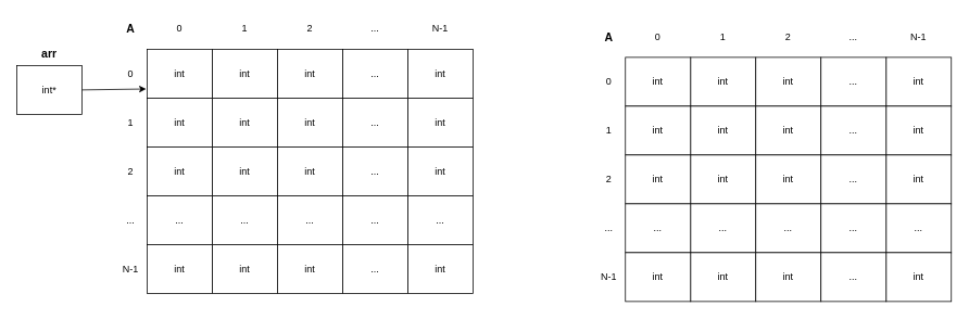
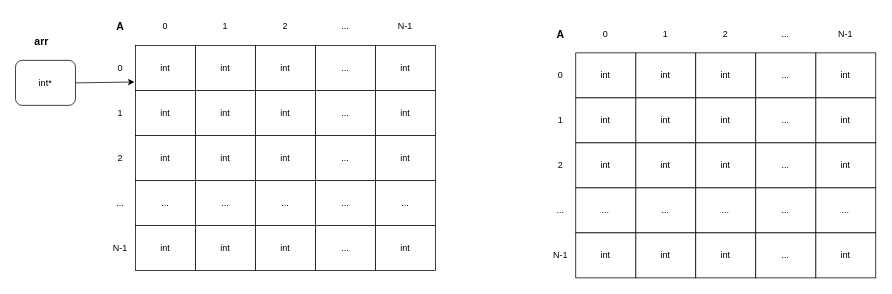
  <mxCell id="0" />
  <mxCell id="1" parent="0" />
  <mxCell id="2" value="int" style="rounded=0;whiteSpace=wrap;html=1;" vertex="1" parent="1"><mxGeometry x="260" y="60" width="80" height="60" as="geometry" /></mxCell>
  <mxCell id="3" value="int" style="rounded=0;whiteSpace=wrap;html=1;" vertex="1" parent="1"><mxGeometry x="500" y="60" width="80" height="60" as="geometry" /></mxCell>
  <mxCell id="4" value="int" style="rounded=0;whiteSpace=wrap;html=1;" vertex="1" parent="1"><mxGeometry x="340" y="60" width="80" height="60" as="geometry" /></mxCell>
  <mxCell id="5" value="int" style="rounded=0;whiteSpace=wrap;html=1;" vertex="1" parent="1"><mxGeometry x="180" y="60" width="80" height="60" as="geometry" /></mxCell>
  <mxCell id="6" value="..." style="rounded=0;whiteSpace=wrap;html=1;" vertex="1" parent="1"><mxGeometry x="420" y="60" width="80" height="60" as="geometry" /></mxCell>
  <mxCell id="7" value="int" style="rounded=0;whiteSpace=wrap;html=1;" vertex="1" parent="1"><mxGeometry x="260" y="120" width="80" height="60" as="geometry" /></mxCell>
  <mxCell id="8" value="int" style="rounded=0;whiteSpace=wrap;html=1;" vertex="1" parent="1"><mxGeometry x="500" y="120" width="80" height="60" as="geometry" /></mxCell>
  <mxCell id="9" value="int" style="rounded=0;whiteSpace=wrap;html=1;" vertex="1" parent="1"><mxGeometry x="340" y="120" width="80" height="60" as="geometry" /></mxCell>
  <mxCell id="10" value="int" style="rounded=0;whiteSpace=wrap;html=1;" vertex="1" parent="1"><mxGeometry x="180" y="120" width="80" height="60" as="geometry" /></mxCell>
  <mxCell id="11" value="..." style="rounded=0;whiteSpace=wrap;html=1;" vertex="1" parent="1"><mxGeometry x="420" y="120" width="80" height="60" as="geometry" /></mxCell>
  <mxCell id="12" value="int" style="rounded=0;whiteSpace=wrap;html=1;" vertex="1" parent="1"><mxGeometry x="260" y="180" width="80" height="60" as="geometry" /></mxCell>
  <mxCell id="13" value="int" style="rounded=0;whiteSpace=wrap;html=1;" vertex="1" parent="1"><mxGeometry x="500" y="180" width="80" height="60" as="geometry" /></mxCell>
  <mxCell id="14" value="int" style="rounded=0;whiteSpace=wrap;html=1;" vertex="1" parent="1"><mxGeometry x="340" y="180" width="80" height="60" as="geometry" /></mxCell>
  <mxCell id="15" value="int" style="rounded=0;whiteSpace=wrap;html=1;" vertex="1" parent="1"><mxGeometry x="180" y="180" width="80" height="60" as="geometry" /></mxCell>
  <mxCell id="16" value="..." style="rounded=0;whiteSpace=wrap;html=1;" vertex="1" parent="1"><mxGeometry x="420" y="180" width="80" height="60" as="geometry" /></mxCell>
  <mxCell id="17" value="..." style="rounded=0;whiteSpace=wrap;html=1;" vertex="1" parent="1"><mxGeometry x="260" y="240" width="80" height="60" as="geometry" /></mxCell>
  <mxCell id="18" value="..." style="rounded=0;whiteSpace=wrap;html=1;" vertex="1" parent="1"><mxGeometry x="500" y="240" width="80" height="60" as="geometry" /></mxCell>
  <mxCell id="19" value="..." style="rounded=0;whiteSpace=wrap;html=1;" vertex="1" parent="1"><mxGeometry x="340" y="240" width="80" height="60" as="geometry" /></mxCell>
  <mxCell id="20" value="..." style="rounded=0;whiteSpace=wrap;html=1;" vertex="1" parent="1"><mxGeometry x="180" y="240" width="80" height="60" as="geometry" /></mxCell>
  <mxCell id="21" value="..." style="rounded=0;whiteSpace=wrap;html=1;" vertex="1" parent="1"><mxGeometry x="420" y="240" width="80" height="60" as="geometry" /></mxCell>
  <mxCell id="22" value="int" style="rounded=0;whiteSpace=wrap;html=1;" vertex="1" parent="1"><mxGeometry x="260" y="300" width="80" height="60" as="geometry" /></mxCell>
  <mxCell id="23" value="int" style="rounded=0;whiteSpace=wrap;html=1;" vertex="1" parent="1"><mxGeometry x="500" y="300" width="80" height="60" as="geometry" /></mxCell>
  <mxCell id="24" value="int" style="rounded=0;whiteSpace=wrap;html=1;" vertex="1" parent="1"><mxGeometry x="340" y="300" width="80" height="60" as="geometry" /></mxCell>
  <mxCell id="25" value="int" style="rounded=0;whiteSpace=wrap;html=1;" vertex="1" parent="1"><mxGeometry x="180" y="300" width="80" height="60" as="geometry" /></mxCell>
  <mxCell id="26" value="..." style="rounded=0;whiteSpace=wrap;html=1;" vertex="1" parent="1"><mxGeometry x="420" y="300" width="80" height="60" as="geometry" /></mxCell>
  <mxCell id="27" value="0" style="text;html=1;strokeColor=none;fillColor=none;align=center;verticalAlign=middle;whiteSpace=wrap;rounded=0;" vertex="1" parent="1"><mxGeometry x="190" y="20" width="60" height="30" as="geometry" /></mxCell>
  <mxCell id="28" value="1" style="text;html=1;strokeColor=none;fillColor=none;align=center;verticalAlign=middle;whiteSpace=wrap;rounded=0;" vertex="1" parent="1"><mxGeometry x="270" y="20" width="60" height="30" as="geometry" /></mxCell>
  <mxCell id="29" value="2" style="text;html=1;strokeColor=none;fillColor=none;align=center;verticalAlign=middle;whiteSpace=wrap;rounded=0;" vertex="1" parent="1"><mxGeometry x="350" y="20" width="60" height="30" as="geometry" /></mxCell>
  <mxCell id="30" value="..." style="text;html=1;strokeColor=none;fillColor=none;align=center;verticalAlign=middle;whiteSpace=wrap;rounded=0;" vertex="1" parent="1"><mxGeometry x="430" y="20" width="60" height="30" as="geometry" /></mxCell>
  <mxCell id="31" value="N-1" style="text;html=1;strokeColor=none;fillColor=none;align=center;verticalAlign=middle;whiteSpace=wrap;rounded=0;" vertex="1" parent="1"><mxGeometry x="510" y="20" width="60" height="30" as="geometry" /></mxCell>
  <mxCell id="32" value="0" style="text;html=1;strokeColor=none;fillColor=none;align=center;verticalAlign=middle;whiteSpace=wrap;rounded=0;" vertex="1" parent="1"><mxGeometry x="130" y="75" width="60" height="30" as="geometry" /></mxCell>
  <mxCell id="33" value="1" style="text;html=1;strokeColor=none;fillColor=none;align=center;verticalAlign=middle;whiteSpace=wrap;rounded=0;" vertex="1" parent="1"><mxGeometry x="130" y="135" width="60" height="30" as="geometry" /></mxCell>
  <mxCell id="34" value="2" style="text;html=1;strokeColor=none;fillColor=none;align=center;verticalAlign=middle;whiteSpace=wrap;rounded=0;" vertex="1" parent="1"><mxGeometry x="130" y="195" width="60" height="30" as="geometry" /></mxCell>
  <mxCell id="35" value="..." style="text;html=1;strokeColor=none;fillColor=none;align=center;verticalAlign=middle;whiteSpace=wrap;rounded=0;" vertex="1" parent="1"><mxGeometry x="130" y="255" width="60" height="30" as="geometry" /></mxCell>
  <mxCell id="36" value="N-1" style="text;html=1;strokeColor=none;fillColor=none;align=center;verticalAlign=middle;whiteSpace=wrap;rounded=0;" vertex="1" parent="1"><mxGeometry x="130" y="315" width="60" height="30" as="geometry" /></mxCell>
  <mxCell id="37" value="&lt;h3&gt;&lt;font style=&quot;font-size: 14px;&quot;&gt;A&lt;/font&gt;&lt;/h3&gt;" style="text;html=1;strokeColor=none;fillColor=none;align=center;verticalAlign=middle;whiteSpace=wrap;rounded=0;" vertex="1" parent="1"><mxGeometry x="130" y="20" width="60" height="30" as="geometry" /></mxCell>
- <mxCell id="38" value="int*" style="rounded=0;whiteSpace=wrap;html=1;" vertex="1" parent="1"><mxGeometry x="20" y="80" width="80" height="60" as="geometry" /></mxCell>
- <mxCell id="39" value="&lt;h3&gt;arr&lt;br&gt;&lt;/h3&gt;" style="text;html=1;strokeColor=none;fillColor=none;align=center;verticalAlign=middle;whiteSpace=wrap;rounded=0;" vertex="1" parent="1"><mxGeometry x="30" y="50" width="60" height="30" as="geometry" /></mxCell>
+ <mxCell id="38" value="int*" style="whiteSpace=wrap;html=1;rounded=1;" vertex="1" parent="1"><mxGeometry x="20" y="80" width="80" height="60" as="geometry" /></mxCell>
+ <mxCell id="39" value="&lt;h3&gt;arr&lt;br&gt;&lt;/h3&gt;" style="text;html=1;strokeColor=none;fillColor=none;align=center;verticalAlign=middle;whiteSpace=wrap;rounded=0;" vertex="1" parent="1"><mxGeometry x="25" y="40" width="60" height="30" as="geometry" /></mxCell>
  <mxCell id="40" value="" style="endArrow=classic;html=1;rounded=0;exitX=1;exitY=0.5;exitDx=0;exitDy=0;entryX=-0.016;entryY=0.814;entryDx=0;entryDy=0;entryPerimeter=0;" edge="1" parent="1" source="38" target="5"><mxGeometry width="50" height="50" relative="1" as="geometry"><mxPoint x="250" y="220" as="sourcePoint" /><mxPoint x="300" y="170" as="targetPoint" /></mxGeometry></mxCell>
  <mxCell id="41" value="int" style="rounded=0;whiteSpace=wrap;html=1;" vertex="1" parent="1"><mxGeometry x="847" y="70" width="80" height="60" as="geometry" /></mxCell>
  <mxCell id="42" value="int" style="rounded=0;whiteSpace=wrap;html=1;" vertex="1" parent="1"><mxGeometry x="1087" y="70" width="80" height="60" as="geometry" /></mxCell>
  <mxCell id="43" value="int" style="rounded=0;whiteSpace=wrap;html=1;" vertex="1" parent="1"><mxGeometry x="927" y="70" width="80" height="60" as="geometry" /></mxCell>
  <mxCell id="44" value="int" style="rounded=0;whiteSpace=wrap;html=1;" vertex="1" parent="1"><mxGeometry x="767" y="70" width="80" height="60" as="geometry" /></mxCell>
  <mxCell id="45" value="..." style="rounded=0;whiteSpace=wrap;html=1;" vertex="1" parent="1"><mxGeometry x="1007" y="70" width="80" height="60" as="geometry" /></mxCell>
  <mxCell id="46" value="int" style="rounded=0;whiteSpace=wrap;html=1;" vertex="1" parent="1"><mxGeometry x="847" y="130" width="80" height="60" as="geometry" /></mxCell>
  <mxCell id="47" value="int" style="rounded=0;whiteSpace=wrap;html=1;" vertex="1" parent="1"><mxGeometry x="1087" y="130" width="80" height="60" as="geometry" /></mxCell>
  <mxCell id="48" value="int" style="rounded=0;whiteSpace=wrap;html=1;" vertex="1" parent="1"><mxGeometry x="927" y="130" width="80" height="60" as="geometry" /></mxCell>
  <mxCell id="49" value="int" style="rounded=0;whiteSpace=wrap;html=1;" vertex="1" parent="1"><mxGeometry x="767" y="130" width="80" height="60" as="geometry" /></mxCell>
  <mxCell id="50" value="..." style="rounded=0;whiteSpace=wrap;html=1;" vertex="1" parent="1"><mxGeometry x="1007" y="130" width="80" height="60" as="geometry" /></mxCell>
  <mxCell id="51" value="int" style="rounded=0;whiteSpace=wrap;html=1;" vertex="1" parent="1"><mxGeometry x="847" y="190" width="80" height="60" as="geometry" /></mxCell>
  <mxCell id="52" value="int" style="rounded=0;whiteSpace=wrap;html=1;" vertex="1" parent="1"><mxGeometry x="1087" y="190" width="80" height="60" as="geometry" /></mxCell>
  <mxCell id="53" value="int" style="rounded=0;whiteSpace=wrap;html=1;" vertex="1" parent="1"><mxGeometry x="927" y="190" width="80" height="60" as="geometry" /></mxCell>
  <mxCell id="54" value="int" style="rounded=0;whiteSpace=wrap;html=1;" vertex="1" parent="1"><mxGeometry x="767" y="190" width="80" height="60" as="geometry" /></mxCell>
  <mxCell id="55" value="..." style="rounded=0;whiteSpace=wrap;html=1;" vertex="1" parent="1"><mxGeometry x="1007" y="190" width="80" height="60" as="geometry" /></mxCell>
  <mxCell id="56" value="..." style="rounded=0;whiteSpace=wrap;html=1;" vertex="1" parent="1"><mxGeometry x="847" y="250" width="80" height="60" as="geometry" /></mxCell>
  <mxCell id="57" value="..." style="rounded=0;whiteSpace=wrap;html=1;" vertex="1" parent="1"><mxGeometry x="1087" y="250" width="80" height="60" as="geometry" /></mxCell>
  <mxCell id="58" value="..." style="rounded=0;whiteSpace=wrap;html=1;" vertex="1" parent="1"><mxGeometry x="927" y="250" width="80" height="60" as="geometry" /></mxCell>
  <mxCell id="59" value="..." style="rounded=0;whiteSpace=wrap;html=1;" vertex="1" parent="1"><mxGeometry x="767" y="250" width="80" height="60" as="geometry" /></mxCell>
  <mxCell id="60" value="..." style="rounded=0;whiteSpace=wrap;html=1;" vertex="1" parent="1"><mxGeometry x="1007" y="250" width="80" height="60" as="geometry" /></mxCell>
  <mxCell id="61" value="int" style="rounded=0;whiteSpace=wrap;html=1;" vertex="1" parent="1"><mxGeometry x="847" y="310" width="80" height="60" as="geometry" /></mxCell>
  <mxCell id="62" value="int" style="rounded=0;whiteSpace=wrap;html=1;" vertex="1" parent="1"><mxGeometry x="1087" y="310" width="80" height="60" as="geometry" /></mxCell>
  <mxCell id="63" value="int" style="rounded=0;whiteSpace=wrap;html=1;" vertex="1" parent="1"><mxGeometry x="927" y="310" width="80" height="60" as="geometry" /></mxCell>
  <mxCell id="64" value="int" style="rounded=0;whiteSpace=wrap;html=1;" vertex="1" parent="1"><mxGeometry x="767" y="310" width="80" height="60" as="geometry" /></mxCell>
  <mxCell id="65" value="..." style="rounded=0;whiteSpace=wrap;html=1;" vertex="1" parent="1"><mxGeometry x="1007" y="310" width="80" height="60" as="geometry" /></mxCell>
  <mxCell id="66" value="0" style="text;html=1;strokeColor=none;fillColor=none;align=center;verticalAlign=middle;whiteSpace=wrap;rounded=0;" vertex="1" parent="1"><mxGeometry x="777" y="30" width="60" height="30" as="geometry" /></mxCell>
  <mxCell id="67" value="1" style="text;html=1;strokeColor=none;fillColor=none;align=center;verticalAlign=middle;whiteSpace=wrap;rounded=0;" vertex="1" parent="1"><mxGeometry x="857" y="30" width="60" height="30" as="geometry" /></mxCell>
  <mxCell id="68" value="2" style="text;html=1;strokeColor=none;fillColor=none;align=center;verticalAlign=middle;whiteSpace=wrap;rounded=0;" vertex="1" parent="1"><mxGeometry x="937" y="30" width="60" height="30" as="geometry" /></mxCell>
  <mxCell id="69" value="..." style="text;html=1;strokeColor=none;fillColor=none;align=center;verticalAlign=middle;whiteSpace=wrap;rounded=0;" vertex="1" parent="1"><mxGeometry x="1017" y="30" width="60" height="30" as="geometry" /></mxCell>
  <mxCell id="70" value="N-1" style="text;html=1;strokeColor=none;fillColor=none;align=center;verticalAlign=middle;whiteSpace=wrap;rounded=0;" vertex="1" parent="1"><mxGeometry x="1097" y="30" width="60" height="30" as="geometry" /></mxCell>
  <mxCell id="71" value="0" style="text;html=1;strokeColor=none;fillColor=none;align=center;verticalAlign=middle;whiteSpace=wrap;rounded=0;" vertex="1" parent="1"><mxGeometry x="717" y="85" width="60" height="30" as="geometry" /></mxCell>
  <mxCell id="72" value="1" style="text;html=1;strokeColor=none;fillColor=none;align=center;verticalAlign=middle;whiteSpace=wrap;rounded=0;" vertex="1" parent="1"><mxGeometry x="717" y="145" width="60" height="30" as="geometry" /></mxCell>
  <mxCell id="73" value="2" style="text;html=1;strokeColor=none;fillColor=none;align=center;verticalAlign=middle;whiteSpace=wrap;rounded=0;" vertex="1" parent="1"><mxGeometry x="717" y="205" width="60" height="30" as="geometry" /></mxCell>
  <mxCell id="74" value="..." style="text;html=1;strokeColor=none;fillColor=none;align=center;verticalAlign=middle;whiteSpace=wrap;rounded=0;" vertex="1" parent="1"><mxGeometry x="717" y="265" width="60" height="30" as="geometry" /></mxCell>
  <mxCell id="75" value="N-1" style="text;html=1;strokeColor=none;fillColor=none;align=center;verticalAlign=middle;whiteSpace=wrap;rounded=0;" vertex="1" parent="1"><mxGeometry x="717" y="325" width="60" height="30" as="geometry" /></mxCell>
  <mxCell id="76" value="&lt;h3&gt;&lt;font style=&quot;font-size: 14px;&quot;&gt;A&lt;/font&gt;&lt;/h3&gt;" style="text;html=1;strokeColor=none;fillColor=none;align=center;verticalAlign=middle;whiteSpace=wrap;rounded=0;" vertex="1" parent="1"><mxGeometry x="717" y="30" width="60" height="30" as="geometry" /></mxCell>
